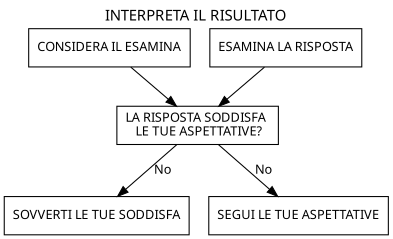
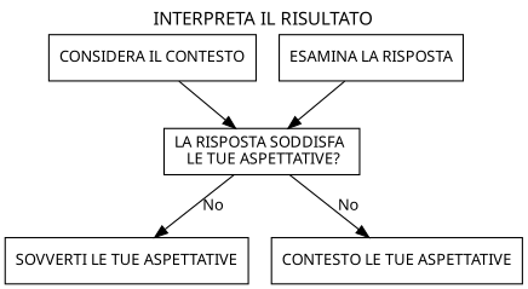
  digraph {
    fontname="Permanent Marker"
    label="INTERPRETA IL RISULTATO"
    labelloc=t
    node [fontname="Permanent Marker" fontsize=12 shape=rect]
    edge [fontname="Permanent Marker" fontsize=12 shape=rect]
    n1 [label="LA RISPOSTA SODDISFA \n LE TUE ASPETTATIVE?"]
-   n2 [label="SOVVERTI LE TUE SODDISFA"]
-   n3 [label="SEGUI LE TUE ASPETTATIVE"]
-   n4 [label="CONSIDERA IL ESAMINA"]
+   n2 [label="SOVVERTI LE TUE ASPETTATIVE"]
+   n3 [label="CONTESTO LE TUE ASPETTATIVE"]
+   n4 [label="CONSIDERA IL CONTESTO"]
    n5 [label="ESAMINA LA RISPOSTA"]
    n1 -> n2 [label=No]
    n1 -> n3 [label=No]
    n4 -> n1
    n5 -> n1
  }
